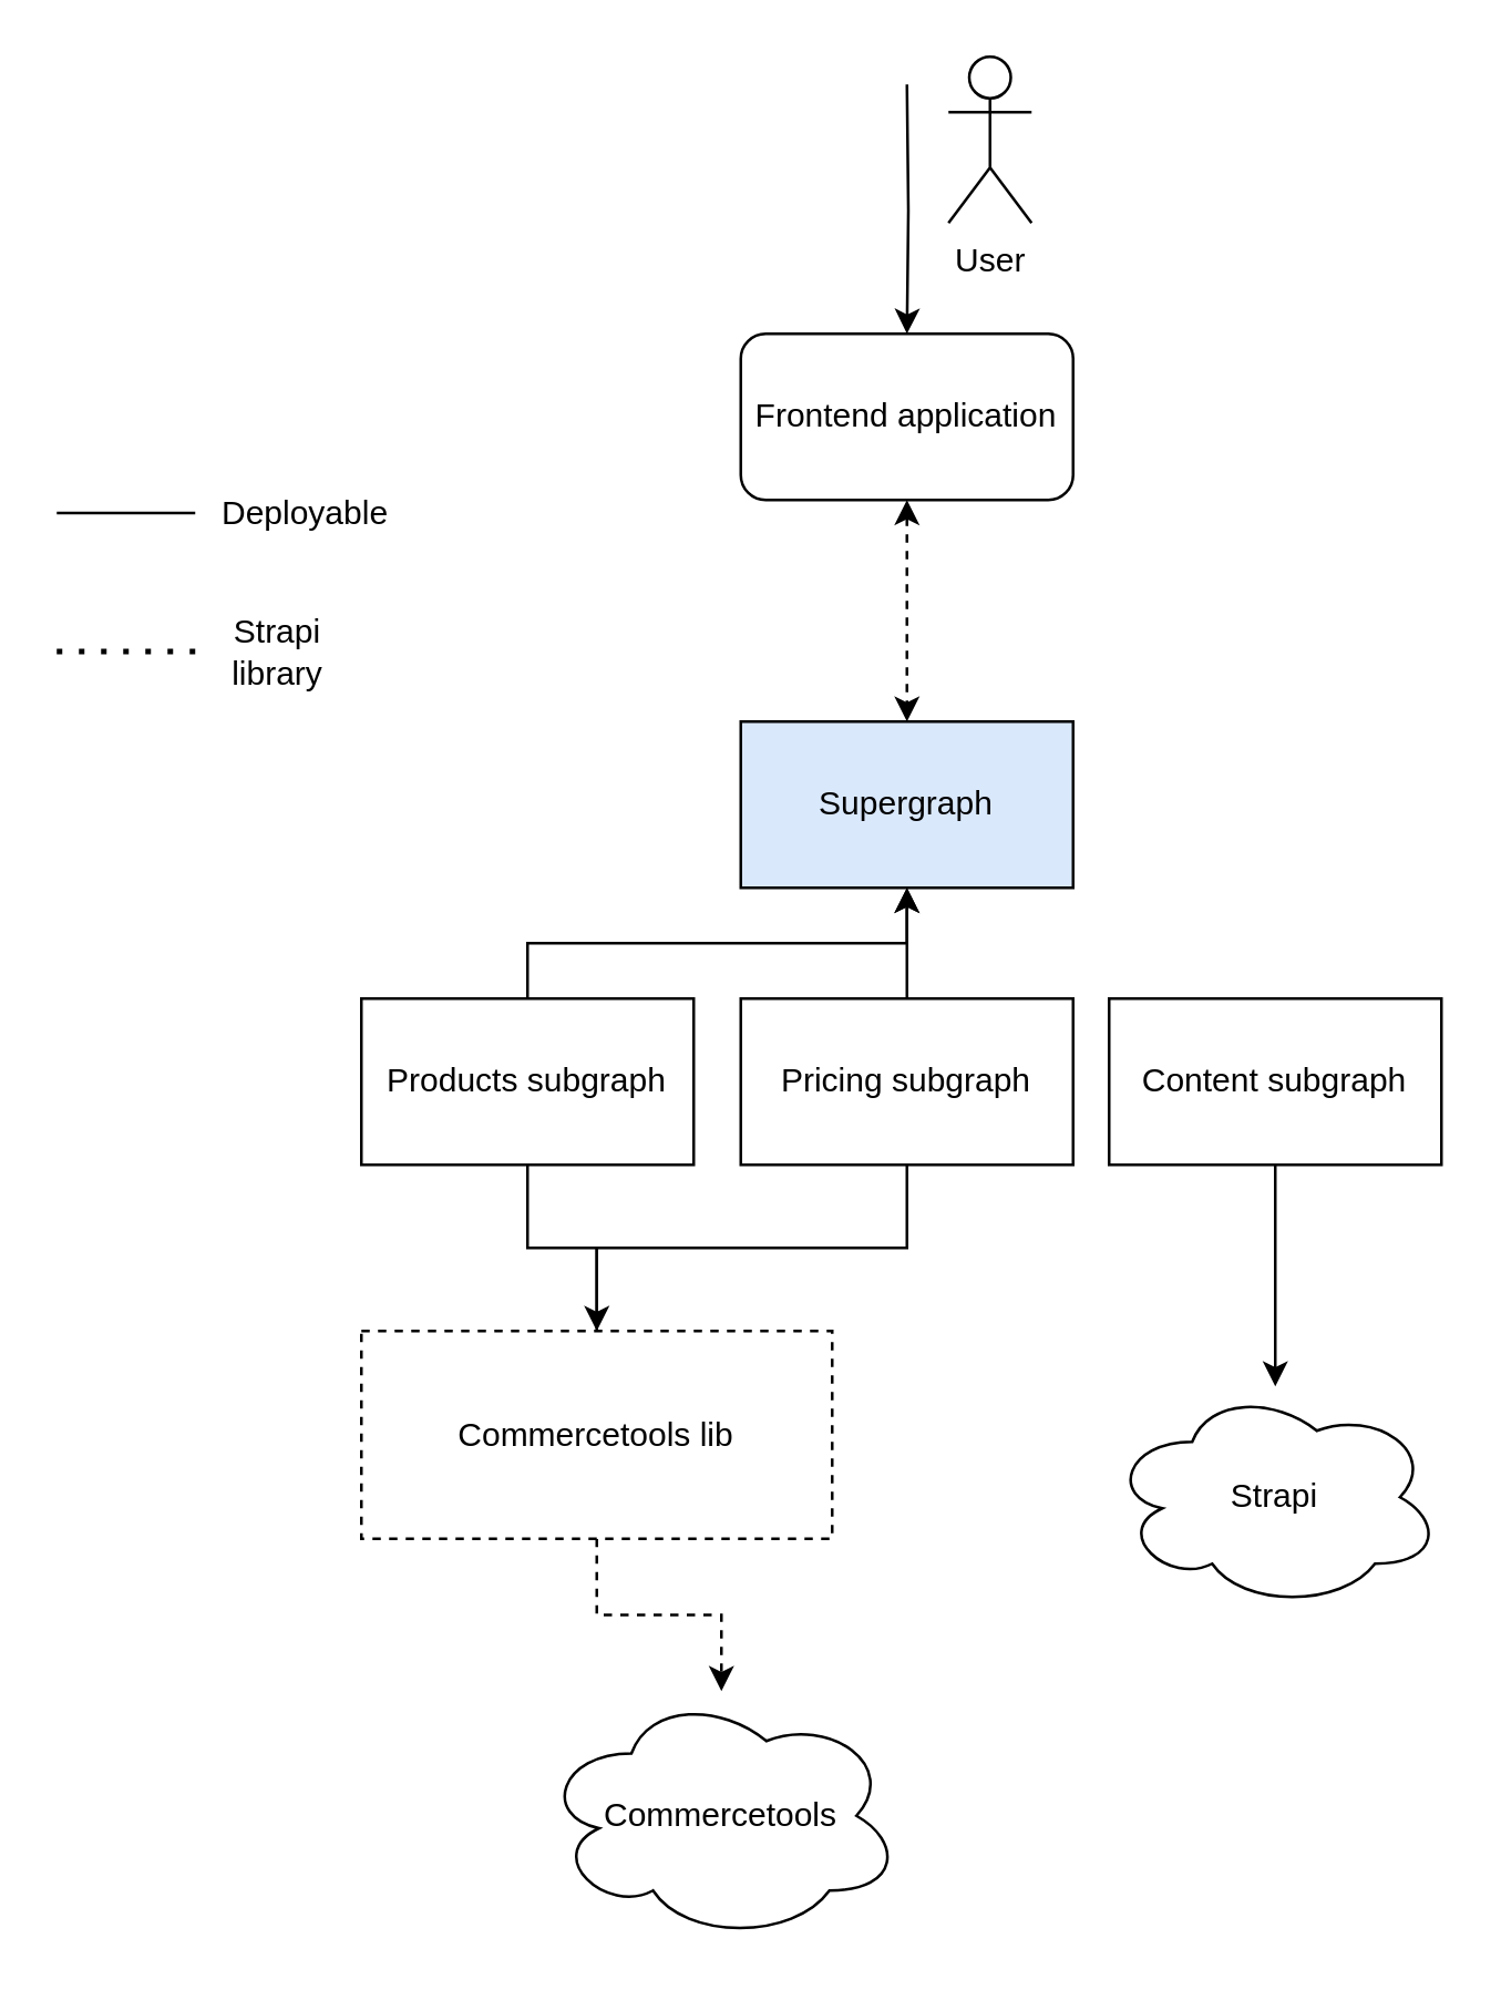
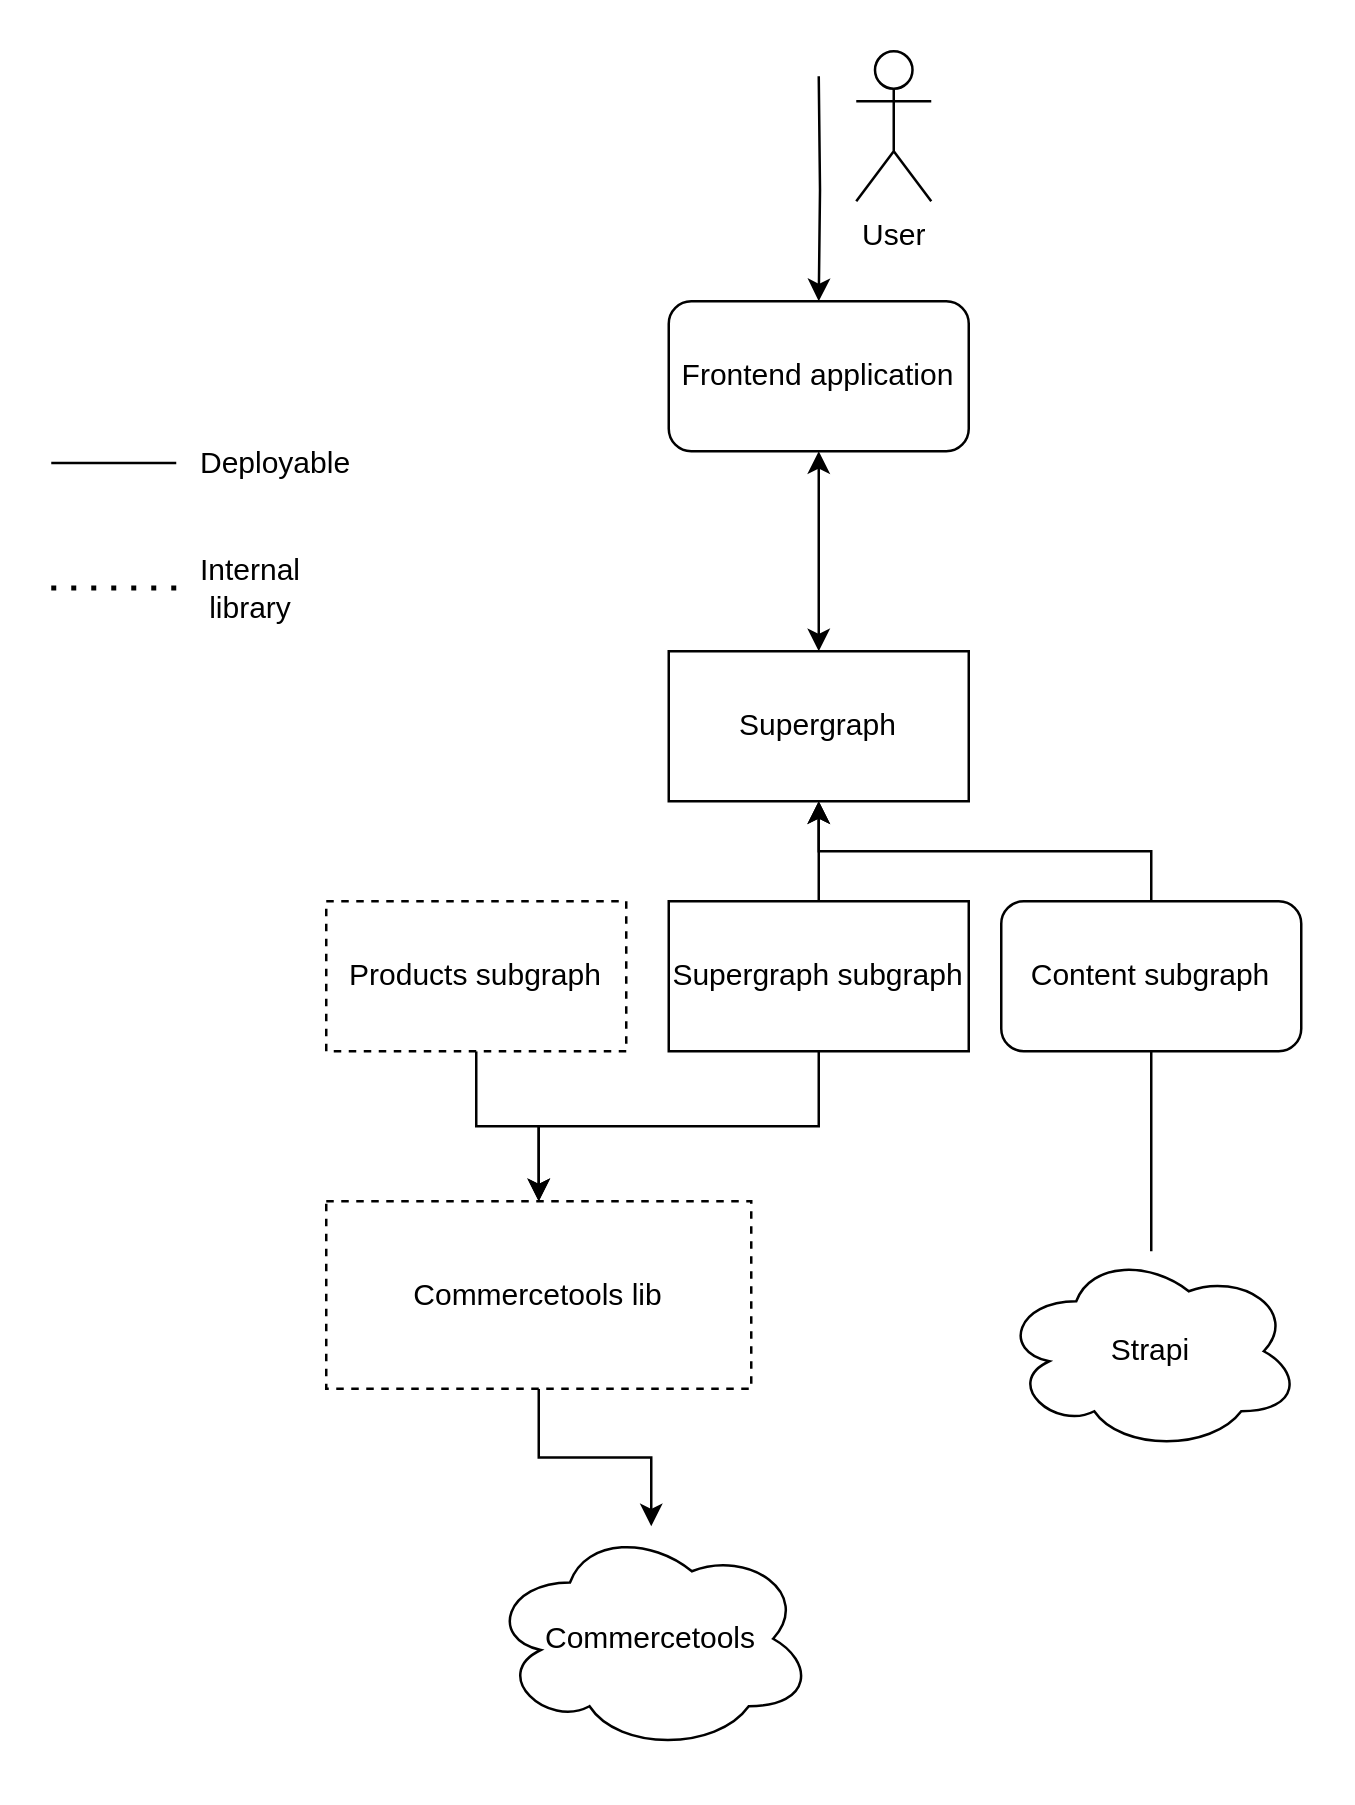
  <mxCell id="0" />
  <mxCell id="1" parent="0" />
  <mxCell id="2" value="" style="edgeStyle=orthogonalEdgeStyle;rounded=0;orthogonalLoop=1;jettySize=auto;html=1;" parent="1" target="4" edge="1"><mxGeometry relative="1" as="geometry"><mxPoint x="327" y="30" as="sourcePoint" /></mxGeometry></mxCell>
- <mxCell id="3" value="" style="edgeStyle=orthogonalEdgeStyle;rounded=0;orthogonalLoop=1;jettySize=auto;html=1;startArrow=classic;startFill=1;dashed=1;" parent="1" source="4" target="8" edge="1"><mxGeometry relative="1" as="geometry" /></mxCell>
+ <mxCell id="3" value="" style="edgeStyle=orthogonalEdgeStyle;rounded=0;orthogonalLoop=1;jettySize=auto;html=1;startArrow=classic;startFill=1;" parent="1" source="4" target="8" edge="1"><mxGeometry relative="1" as="geometry" /></mxCell>
  <mxCell id="4" value="Frontend application" style="whiteSpace=wrap;html=1;rounded=1;" parent="1" vertex="1"><mxGeometry x="267" y="120" width="120" height="60" as="geometry" /></mxCell>
  <mxCell id="5" value="" style="edgeStyle=orthogonalEdgeStyle;rounded=0;orthogonalLoop=1;jettySize=auto;html=1;endArrow=none;endFill=0;startArrow=classic;startFill=1;" parent="1" source="8" target="12" edge="1"><mxGeometry relative="1" as="geometry" /></mxCell>
- <mxCell id="6" style="edgeStyle=orthogonalEdgeStyle;rounded=0;orthogonalLoop=1;jettySize=auto;html=1;entryX=0.5;entryY=0;entryDx=0;entryDy=0;exitX=0.5;exitY=1;exitDx=0;exitDy=0;startArrow=classic;startFill=1;endArrow=none;endFill=0;" parent="1" source="8" target="10" edge="1"><mxGeometry relative="1" as="geometry" /></mxCell>
- <mxCell id="8" value="Supergraph" style="whiteSpace=wrap;html=1;fillColor=#dae8fc;" parent="1" vertex="1"><mxGeometry x="267" y="260" width="120" height="60" as="geometry" /></mxCell>
- <mxCell id="9" style="edgeStyle=orthogonalEdgeStyle;rounded=0;orthogonalLoop=1;jettySize=auto;html=1;startArrow=none;startFill=0;endArrow=none;endFill=1;" parent="1" source="10" target="18" edge="1"><mxGeometry relative="1" as="geometry" /></mxCell>
- <mxCell id="10" value="Products subgraph" style="whiteSpace=wrap;html=1;" parent="1" vertex="1"><mxGeometry x="130" y="360" width="120" height="60" as="geometry" /></mxCell>
+ <mxCell id="7" style="edgeStyle=orthogonalEdgeStyle;rounded=0;orthogonalLoop=1;jettySize=auto;html=1;entryX=0.5;entryY=0;entryDx=0;entryDy=0;exitX=0.5;exitY=1;exitDx=0;exitDy=0;startArrow=classic;startFill=1;endArrow=none;endFill=0;" parent="1" source="8" target="14" edge="1"><mxGeometry relative="1" as="geometry" /></mxCell>
+ <mxCell id="8" value="Supergraph" style="whiteSpace=wrap;html=1;" parent="1" vertex="1"><mxGeometry x="267" y="260" width="120" height="60" as="geometry" /></mxCell>
+ <mxCell id="9" style="edgeStyle=orthogonalEdgeStyle;rounded=0;orthogonalLoop=1;jettySize=auto;html=1;startArrow=none;startFill=0;endArrow=classic;endFill=1;" parent="1" source="10" target="18" edge="1"><mxGeometry relative="1" as="geometry" /></mxCell>
+ <mxCell id="10" value="Products subgraph" style="whiteSpace=wrap;html=1;dashed=1;" parent="1" vertex="1"><mxGeometry x="130" y="360" width="120" height="60" as="geometry" /></mxCell>
  <mxCell id="11" style="edgeStyle=orthogonalEdgeStyle;rounded=0;orthogonalLoop=1;jettySize=auto;html=1;startArrow=none;startFill=0;endArrow=classic;endFill=1;" parent="1" source="12" target="18" edge="1"><mxGeometry relative="1" as="geometry" /></mxCell>
- <mxCell id="12" value="Pricing subgraph" style="whiteSpace=wrap;html=1;" parent="1" vertex="1"><mxGeometry x="267" y="360" width="120" height="60" as="geometry" /></mxCell>
- <mxCell id="13" style="edgeStyle=orthogonalEdgeStyle;rounded=0;orthogonalLoop=1;jettySize=auto;html=1;" parent="1" source="14" target="16" edge="1"><mxGeometry relative="1" as="geometry" /></mxCell>
- <mxCell id="14" value="Content subgraph" style="whiteSpace=wrap;html=1;" parent="1" vertex="1"><mxGeometry x="400" y="360" width="120" height="60" as="geometry" /></mxCell>
+ <mxCell id="12" value="Supergraph subgraph" style="whiteSpace=wrap;html=1;" parent="1" vertex="1"><mxGeometry x="267" y="360" width="120" height="60" as="geometry" /></mxCell>
+ <mxCell id="13" style="edgeStyle=orthogonalEdgeStyle;rounded=0;orthogonalLoop=1;jettySize=auto;html=1;endArrow=none;" parent="1" source="14" target="16" edge="1"><mxGeometry relative="1" as="geometry" /></mxCell>
+ <mxCell id="14" value="Content subgraph" style="whiteSpace=wrap;html=1;rounded=1;" parent="1" vertex="1"><mxGeometry x="400" y="360" width="120" height="60" as="geometry" /></mxCell>
  <mxCell id="15" value="Commercetools" style="ellipse;shape=cloud;whiteSpace=wrap;html=1;" parent="1" vertex="1"><mxGeometry x="195" y="610" width="130" height="90" as="geometry" /></mxCell>
  <mxCell id="16" value="Strapi" style="ellipse;shape=cloud;whiteSpace=wrap;html=1;" parent="1" vertex="1"><mxGeometry x="400" y="500" width="120" height="80" as="geometry" /></mxCell>
- <mxCell id="17" style="edgeStyle=orthogonalEdgeStyle;rounded=0;orthogonalLoop=1;jettySize=auto;html=1;startArrow=none;startFill=0;endArrow=classic;endFill=1;dashed=1;" parent="1" source="18" target="15" edge="1"><mxGeometry relative="1" as="geometry" /></mxCell>
+ <mxCell id="17" style="edgeStyle=orthogonalEdgeStyle;rounded=0;orthogonalLoop=1;jettySize=auto;html=1;startArrow=none;startFill=0;endArrow=classic;endFill=1;" parent="1" source="18" target="15" edge="1"><mxGeometry relative="1" as="geometry" /></mxCell>
  <mxCell id="18" value="Commercetools lib" style="rounded=0;whiteSpace=wrap;html=1;dashed=1;" parent="1" vertex="1"><mxGeometry x="130" y="480" width="170" height="75" as="geometry" /></mxCell>
  <mxCell id="19" value="" style="endArrow=none;dashed=1;html=1;dashPattern=1 3;strokeWidth=2;rounded=0;" edge="1" parent="1"><mxGeometry width="50" height="50" relative="1" as="geometry"><mxPoint x="20" y="234.66" as="sourcePoint" /><mxPoint x="70" y="234.66" as="targetPoint" /></mxGeometry></mxCell>
  <mxCell id="20" value="" style="endArrow=none;html=1;rounded=0;" edge="1" parent="1"><mxGeometry width="50" height="50" relative="1" as="geometry"><mxPoint x="20" y="184.66" as="sourcePoint" /><mxPoint x="70" y="184.66" as="targetPoint" /></mxGeometry></mxCell>
  <mxCell id="21" value="Deployable" style="text;strokeColor=none;align=center;fillColor=none;html=1;verticalAlign=middle;whiteSpace=wrap;rounded=0;" vertex="1" parent="1"><mxGeometry x="80" y="170" width="60" height="30" as="geometry" /></mxCell>
- <mxCell id="22" value="Strapi library" style="text;strokeColor=none;align=center;fillColor=none;html=1;verticalAlign=middle;whiteSpace=wrap;rounded=0;" vertex="1" parent="1"><mxGeometry x="70" y="220" width="60" height="30" as="geometry" /></mxCell>
+ <mxCell id="22" value="Internal library" style="text;strokeColor=none;align=center;fillColor=none;html=1;verticalAlign=middle;whiteSpace=wrap;rounded=0;" vertex="1" parent="1"><mxGeometry x="70" y="220" width="60" height="30" as="geometry" /></mxCell>
  <mxCell id="23" value="User" style="shape=umlActor;verticalLabelPosition=bottom;verticalAlign=top;html=1;outlineConnect=0;" vertex="1" parent="1"><mxGeometry x="342" y="20" width="30" height="60" as="geometry" /></mxCell>
